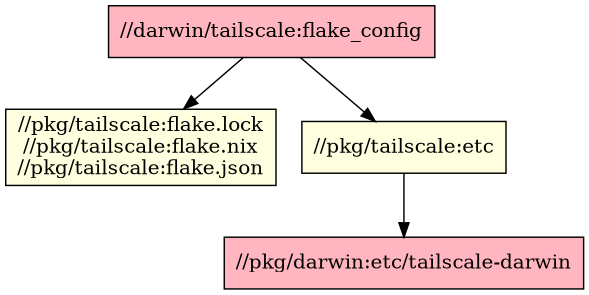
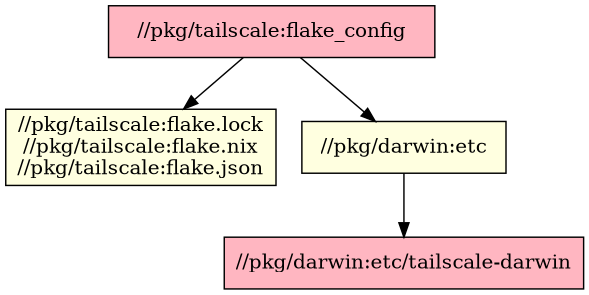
  digraph {
    node [fillcolor=lightyellow shape=box style=filled]
    "//pkg/tailscale:flake.lock\n//pkg/tailscale:flake.nix\n//pkg/tailscale:flake.json"
-   "//pkg/tailscale:flake_config" [fillcolor=lightpink label="//darwin/tailscale:flake_config"]
-   "//pkg/tailscale:etc"
+   "//pkg/tailscale:flake_config" [fillcolor=lightpink]
+   "//pkg/tailscale:etc" [label="//pkg/darwin:etc"]
    n4 [fillcolor=lightpink label="//pkg/darwin:etc/tailscale-darwin"]
    "//pkg/tailscale:flake_config" -> "//pkg/tailscale:flake.lock\n//pkg/tailscale:flake.nix\n//pkg/tailscale:flake.json"
    "//pkg/tailscale:flake_config" -> "//pkg/tailscale:etc"
    "//pkg/tailscale:etc" -> n4
  }
